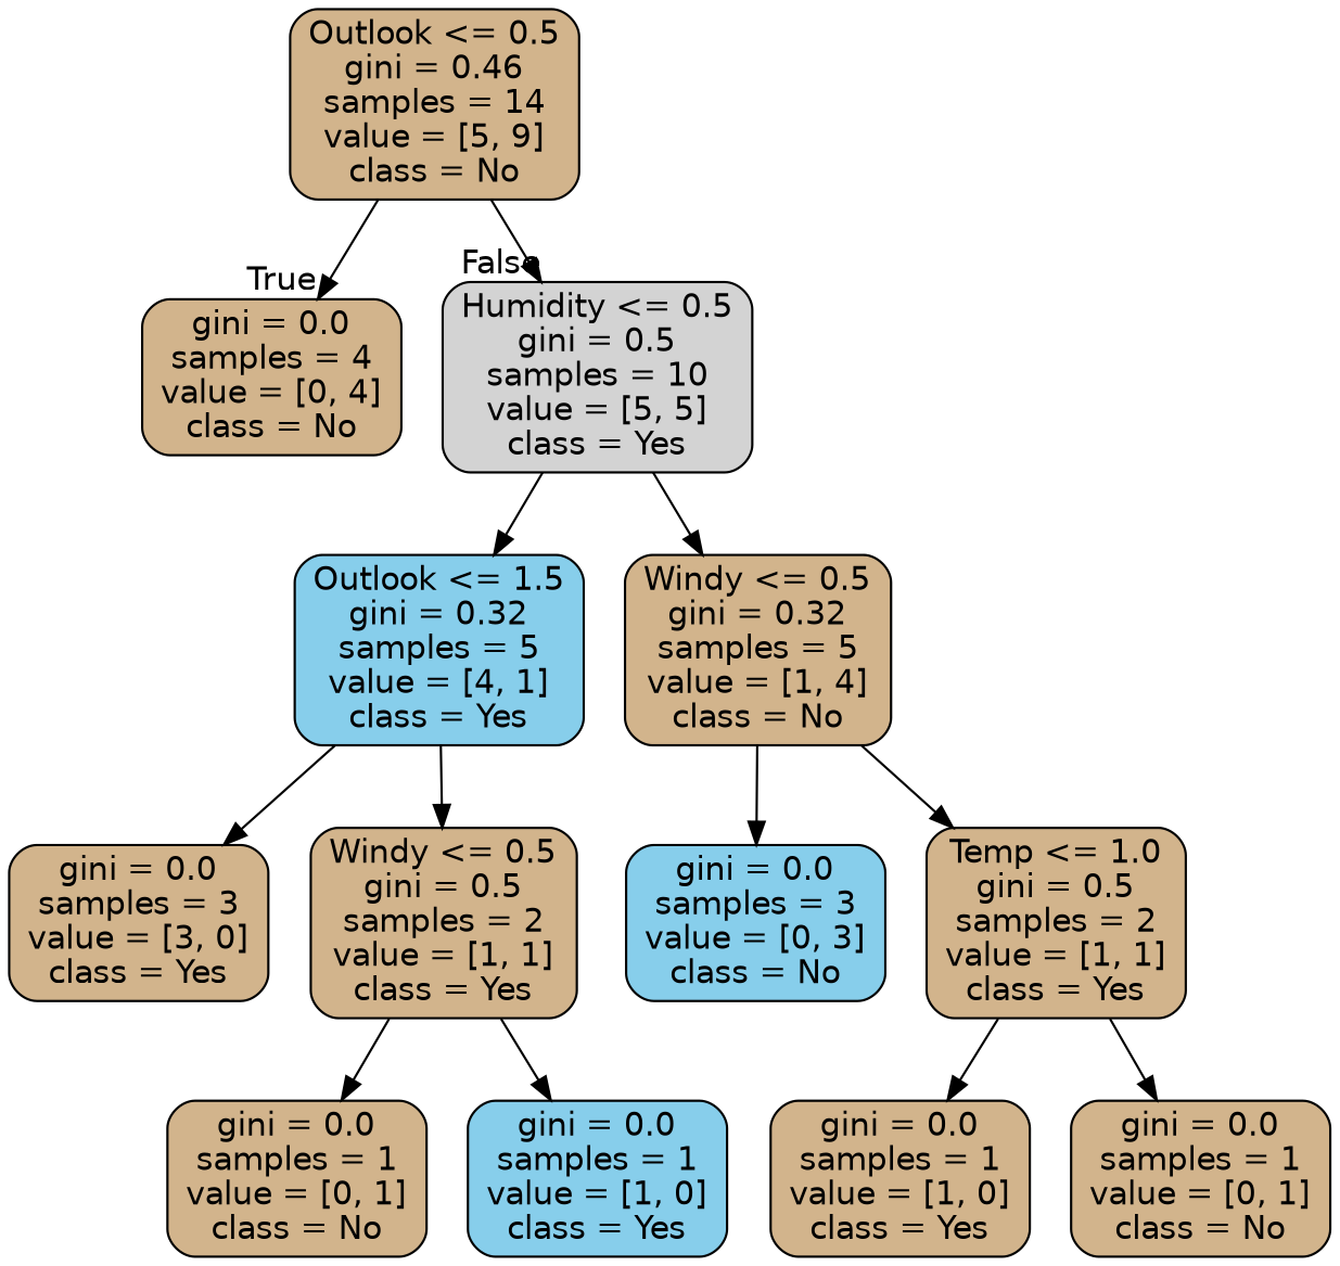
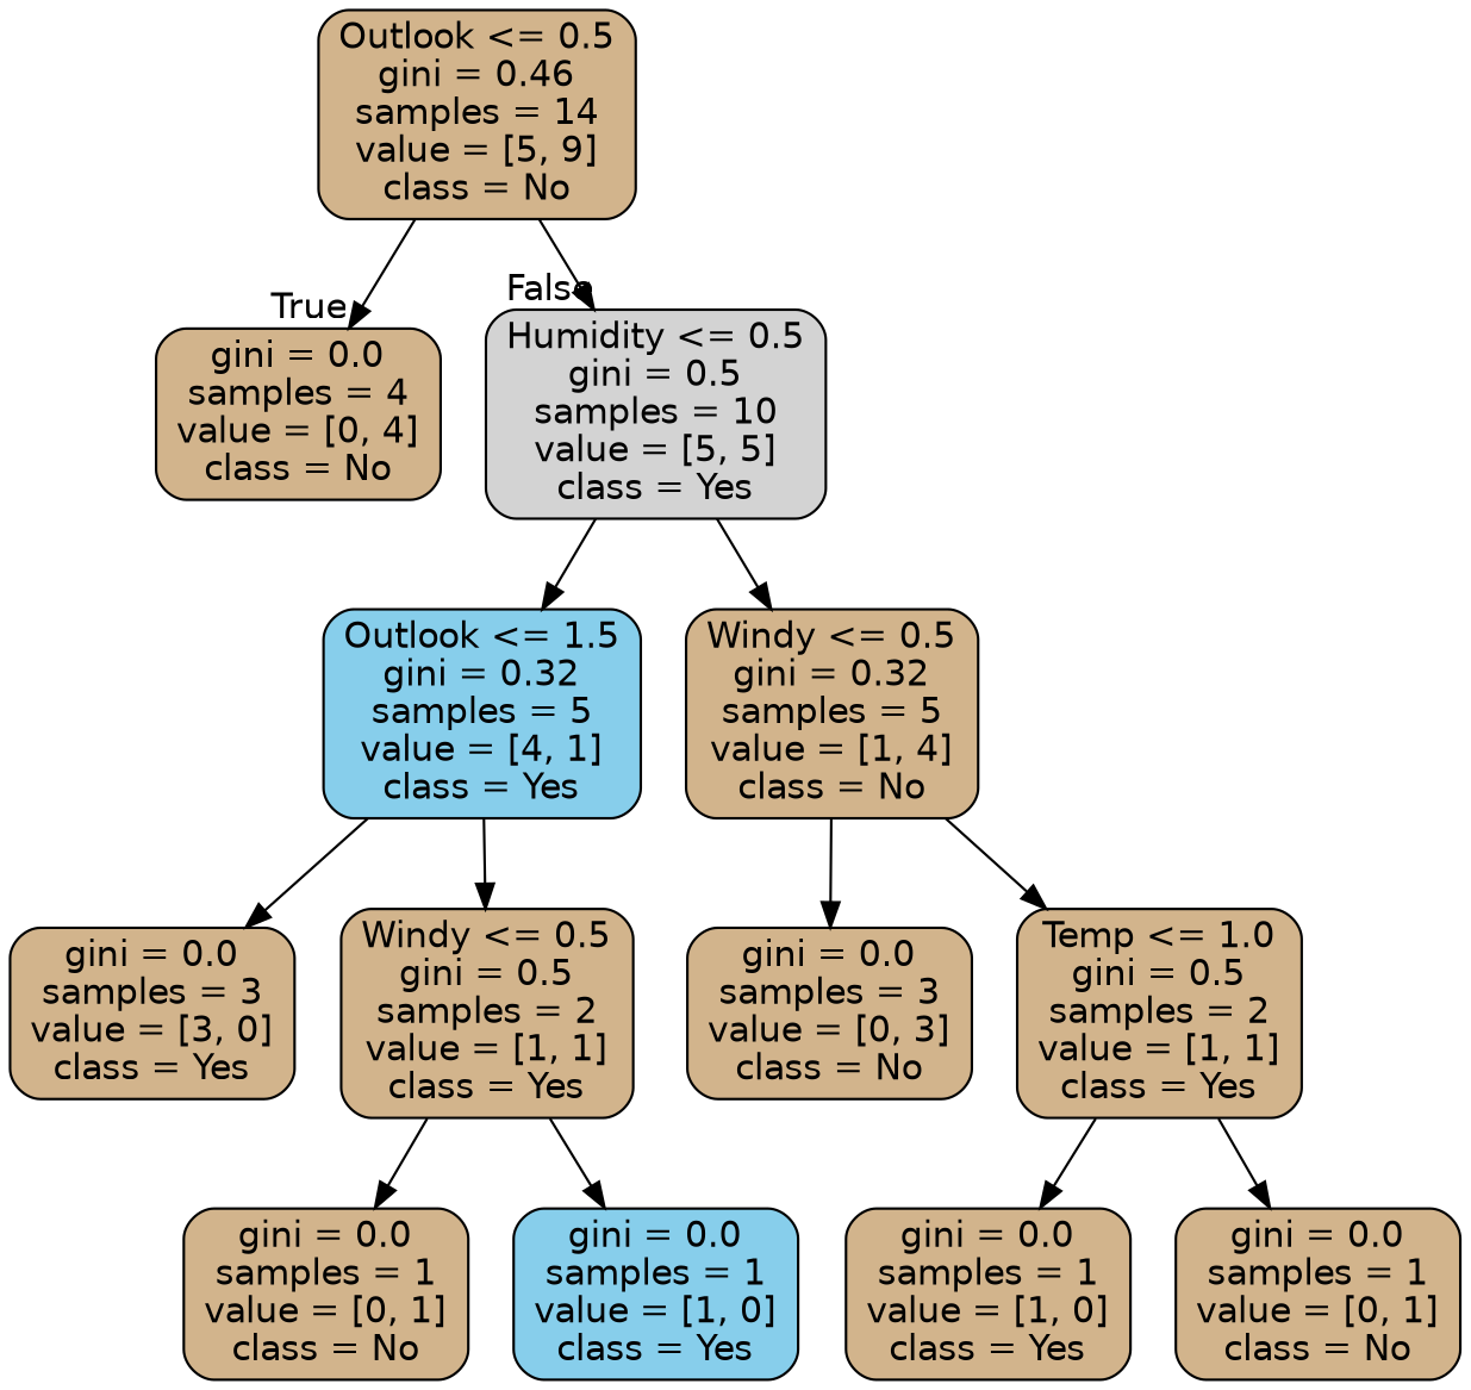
  digraph {
    node [color=black fillcolor=tan fontname=helvetica shape=box style="filled, rounded"]
    edge [fontname=helvetica]
    n1 [label="Outlook <= 0.5\ngini = 0.46\nsamples = 14\nvalue = [5, 9]\nclass = No"]
    n2 [label="gini = 0.0\nsamples = 4\nvalue = [0, 4]\nclass = No"]
    n3 [fillcolor=lightgrey label="Humidity <= 0.5\ngini = 0.5\nsamples = 10\nvalue = [5, 5]\nclass = Yes"]
    n4 [fillcolor=skyblue label="Outlook <= 1.5\ngini = 0.32\nsamples = 5\nvalue = [4, 1]\nclass = Yes"]
    n5 [label="Windy <= 0.5\ngini = 0.32\nsamples = 5\nvalue = [1, 4]\nclass = No"]
    n6 [label="gini = 0.0\nsamples = 3\nvalue = [3, 0]\nclass = Yes"]
    n7 [label="Windy <= 0.5\ngini = 0.5\nsamples = 2\nvalue = [1, 1]\nclass = Yes"]
    n8 [label="gini = 0.0\nsamples = 1\nvalue = [0, 1]\nclass = No"]
    n9 [fillcolor=skyblue label="gini = 0.0\nsamples = 1\nvalue = [1, 0]\nclass = Yes"]
-   n10 [fillcolor=skyblue label="gini = 0.0\nsamples = 3\nvalue = [0, 3]\nclass = No"]
+   n10 [label="gini = 0.0\nsamples = 3\nvalue = [0, 3]\nclass = No"]
    n11 [label="Temp <= 1.0\ngini = 0.5\nsamples = 2\nvalue = [1, 1]\nclass = Yes"]
    n12 [label="gini = 0.0\nsamples = 1\nvalue = [1, 0]\nclass = Yes"]
    n13 [label="gini = 0.0\nsamples = 1\nvalue = [0, 1]\nclass = No"]
    n1 -> n2 [headlabel=True labelangle=45 labeldistance=2.5]
    n1 -> n3 [headlabel=False labelangle=-45 labeldistance=2.5]
    n3 -> n4
    n3 -> n5
    n4 -> n6
    n4 -> n7
    n5 -> n10
    n5 -> n11
    n7 -> n8
    n7 -> n9
    n11 -> n12
    n11 -> n13
  }
